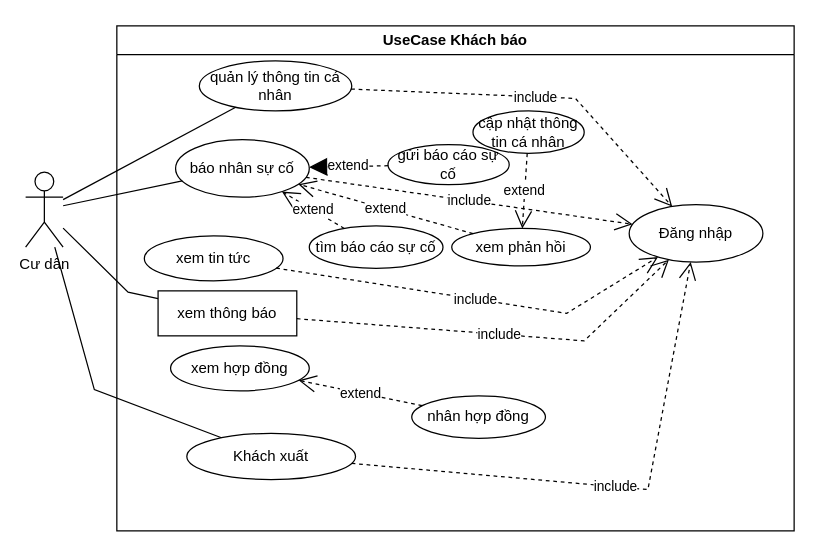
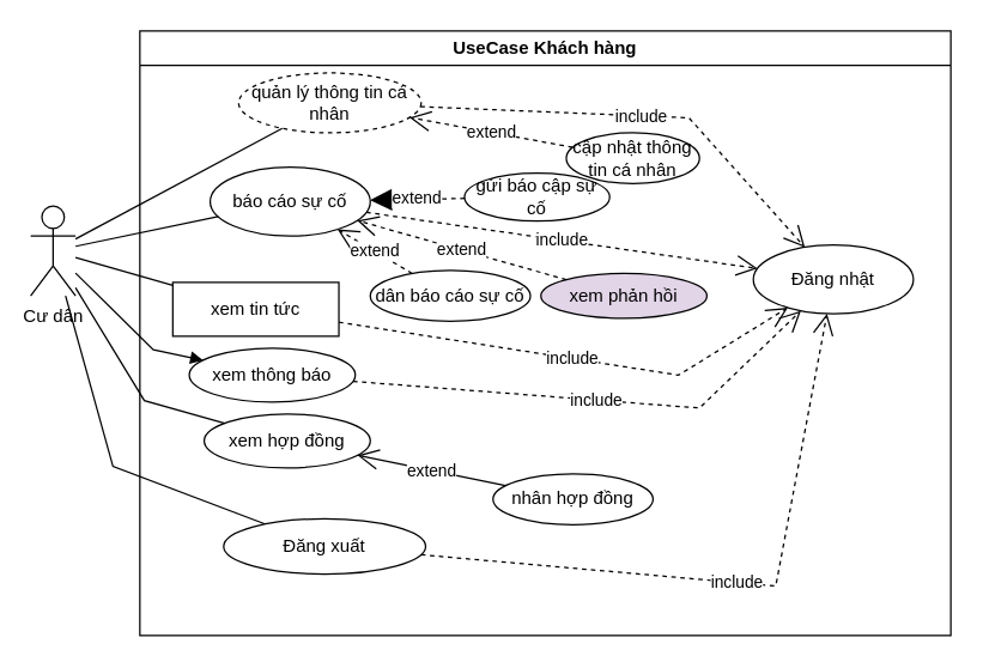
  <mxCell id="0" />
  <mxCell id="1" parent="0" />
- <mxCell id="2" value="UseCase Khách báo" style="swimlane;whiteSpace=wrap;html=1;" parent="1" vertex="1"><mxGeometry x="93" y="20" width="542" height="404" as="geometry" /></mxCell>
- <mxCell id="3" value="quản lý thông tin cá nhân" style="ellipse;whiteSpace=wrap;html=1;" parent="2" vertex="1"><mxGeometry x="66" y="28" width="122" height="40" as="geometry" /></mxCell>
+ <mxCell id="2" value="UseCase Khách hàng" style="swimlane;whiteSpace=wrap;html=1;" parent="1" vertex="1"><mxGeometry x="93" y="20" width="542" height="404" as="geometry" /></mxCell>
+ <mxCell id="3" value="quản lý thông tin cá nhân" style="ellipse;whiteSpace=wrap;html=1;dashed=1;" parent="2" vertex="1"><mxGeometry x="66" y="28" width="122" height="40" as="geometry" /></mxCell>
  <mxCell id="4" value="cập nhật thông tin cá nhân" style="ellipse;whiteSpace=wrap;html=1;" parent="2" vertex="1"><mxGeometry x="285" y="68" width="89" height="34" as="geometry" /></mxCell>
- <mxCell id="5" value="Đăng nhập" style="ellipse;whiteSpace=wrap;html=1;" parent="2" vertex="1"><mxGeometry x="410" y="143" width="107" height="46" as="geometry" /></mxCell>
- <mxCell id="6" value="báo nhân sự cố" style="ellipse;whiteSpace=wrap;html=1;" parent="2" vertex="1"><mxGeometry x="47" y="91" width="107" height="46" as="geometry" /></mxCell>
- <mxCell id="7" value="xem phản hồi" style="ellipse;whiteSpace=wrap;html=1;" parent="2" vertex="1"><mxGeometry x="268" y="162" width="111" height="30" as="geometry" /></mxCell>
- <mxCell id="8" value="xem tin tức" style="ellipse;whiteSpace=wrap;html=1;" parent="2" vertex="1"><mxGeometry x="22" y="168" width="111" height="36" as="geometry" /></mxCell>
- <mxCell id="9" value="xem thông báo" style="whiteSpace=wrap;html=1;rounded=0;" parent="2" vertex="1"><mxGeometry x="33" y="212" width="111" height="36" as="geometry" /></mxCell>
+ <mxCell id="5" value="Đăng nhật" style="ellipse;whiteSpace=wrap;html=1;" parent="2" vertex="1"><mxGeometry x="410" y="143" width="107" height="46" as="geometry" /></mxCell>
+ <mxCell id="6" value="báo cáo sự cố" style="ellipse;whiteSpace=wrap;html=1;" parent="2" vertex="1"><mxGeometry x="47" y="91" width="107" height="46" as="geometry" /></mxCell>
+ <mxCell id="7" value="xem phản hồi" style="ellipse;whiteSpace=wrap;html=1;fillColor=#e1d5e7;" parent="2" vertex="1"><mxGeometry x="268" y="162" width="111" height="30" as="geometry" /></mxCell>
+ <mxCell id="8" value="xem tin tức" style="whiteSpace=wrap;html=1;rounded=0;" parent="2" vertex="1"><mxGeometry x="22" y="168" width="111" height="36" as="geometry" /></mxCell>
+ <mxCell id="9" value="xem thông báo" style="ellipse;whiteSpace=wrap;html=1;" parent="2" vertex="1"><mxGeometry x="33" y="212" width="111" height="36" as="geometry" /></mxCell>
  <mxCell id="10" value="xem hợp đồng" style="ellipse;whiteSpace=wrap;html=1;" parent="2" vertex="1"><mxGeometry x="43" y="256" width="111" height="36" as="geometry" /></mxCell>
  <mxCell id="11" value="extend" style="endArrow=open;endSize=12;dashed=1;html=1;rounded=0;" parent="2" source="7" target="6" edge="1"><mxGeometry width="160" relative="1" as="geometry"><mxPoint x="204" y="267" as="sourcePoint" /><mxPoint x="364" y="267" as="targetPoint" /></mxGeometry></mxCell>
- <mxCell id="12" value="extend" style="endArrow=open;endSize=12;dashed=1;html=1;rounded=0;" parent="2" source="4" target="7" edge="1"><mxGeometry width="160" relative="1" as="geometry"><mxPoint x="281" y="111" as="sourcePoint" /><mxPoint x="193" y="86" as="targetPoint" /></mxGeometry></mxCell>
+ <mxCell id="12" value="extend" style="endArrow=open;endSize=12;dashed=1;html=1;rounded=0;" parent="2" source="4" target="3" edge="1"><mxGeometry width="160" relative="1" as="geometry"><mxPoint x="281" y="111" as="sourcePoint" /><mxPoint x="193" y="86" as="targetPoint" /></mxGeometry></mxCell>
  <mxCell id="13" value="include" style="endArrow=open;endSize=12;dashed=1;html=1;rounded=0;" parent="2" source="9" target="5" edge="1"><mxGeometry width="160" relative="1" as="geometry"><mxPoint x="224" y="298" as="sourcePoint" /><mxPoint x="438" y="193" as="targetPoint" /><Array as="points"><mxPoint x="374" y="252" /></Array></mxGeometry></mxCell>
  <mxCell id="14" value="include" style="endArrow=open;endSize=12;dashed=1;html=1;rounded=0;" parent="2" source="8" target="5" edge="1"><mxGeometry width="160" relative="1" as="geometry"><mxPoint x="234" y="308" as="sourcePoint" /><mxPoint x="448" y="203" as="targetPoint" /><Array as="points"><mxPoint x="360" y="230" /></Array></mxGeometry></mxCell>
  <mxCell id="15" value="include" style="endArrow=open;endSize=12;dashed=1;html=1;rounded=0;" parent="2" source="6" target="5" edge="1"><mxGeometry width="160" relative="1" as="geometry"><mxPoint x="179.002" y="103.936" as="sourcePoint" /><mxPoint x="451.77" y="175" as="targetPoint" /></mxGeometry></mxCell>
  <mxCell id="16" value="include" style="endArrow=open;endSize=12;dashed=1;html=1;rounded=0;" parent="2" source="3" target="5" edge="1"><mxGeometry width="160" relative="1" as="geometry"><mxPoint x="254" y="323" as="sourcePoint" /><mxPoint x="468" y="218" as="targetPoint" /><Array as="points"><mxPoint x="367" y="58" /></Array></mxGeometry></mxCell>
- <mxCell id="17" value="Khách xuất" style="ellipse;whiteSpace=wrap;html=1;" parent="2" vertex="1"><mxGeometry x="56" y="326" width="135" height="37" as="geometry" /></mxCell>
+ <mxCell id="17" value="Đăng xuất" style="ellipse;whiteSpace=wrap;html=1;" parent="2" vertex="1"><mxGeometry x="56" y="326" width="135" height="37" as="geometry" /></mxCell>
  <mxCell id="18" value="include" style="endArrow=open;endSize=12;dashed=1;html=1;rounded=0;" parent="2" source="17" target="5" edge="1"><mxGeometry width="160" relative="1" as="geometry"><mxPoint x="296" y="354" as="sourcePoint" /><mxPoint x="456" y="354" as="targetPoint" /><Array as="points"><mxPoint x="425" y="371" /></Array></mxGeometry></mxCell>
- <mxCell id="19" value="tìm báo cáo sự cố" style="ellipse;whiteSpace=wrap;html=1;" parent="2" vertex="1"><mxGeometry x="154" y="160" width="107" height="34" as="geometry" /></mxCell>
+ <mxCell id="19" value="dân báo cáo sự cố" style="ellipse;whiteSpace=wrap;html=1;" parent="2" vertex="1"><mxGeometry x="154" y="160" width="107" height="34" as="geometry" /></mxCell>
  <mxCell id="20" value="nhân hợp đồng" style="ellipse;whiteSpace=wrap;html=1;" parent="2" vertex="1"><mxGeometry x="236" y="296" width="107" height="34" as="geometry" /></mxCell>
  <mxCell id="21" value="extend" style="endArrow=open;endSize=12;dashed=1;html=1;rounded=0;" parent="2" source="19" target="6" edge="1"><mxGeometry width="160" relative="1" as="geometry"><mxPoint x="295" y="101" as="sourcePoint" /><mxPoint x="232" y="82" as="targetPoint" /></mxGeometry></mxCell>
- <mxCell id="22" value="extend" style="endArrow=open;endSize=12;dashed=1;html=1;rounded=0;" parent="2" source="20" target="10" edge="1"><mxGeometry width="160" relative="1" as="geometry"><mxPoint x="304" y="89" as="sourcePoint" /><mxPoint x="241" y="70" as="targetPoint" /></mxGeometry></mxCell>
- <mxCell id="23" value="gửi báo cáo sự cố" style="ellipse;whiteSpace=wrap;html=1;" parent="2" vertex="1"><mxGeometry x="217" y="95" width="97" height="32" as="geometry" /></mxCell>
+ <mxCell id="22" value="extend" style="endArrow=open;endSize=12;dashed=0;html=1;rounded=0;" parent="2" source="20" target="10" edge="1"><mxGeometry width="160" relative="1" as="geometry"><mxPoint x="304" y="89" as="sourcePoint" /><mxPoint x="241" y="70" as="targetPoint" /></mxGeometry></mxCell>
+ <mxCell id="23" value="gửi báo cập sự cố" style="ellipse;whiteSpace=wrap;html=1;" parent="2" vertex="1"><mxGeometry x="217" y="95" width="97" height="32" as="geometry" /></mxCell>
  <mxCell id="24" value="extend" style="endArrow=block;endSize=12;dashed=1;html=1;rounded=0;" parent="2" source="23" target="6" edge="1"><mxGeometry width="160" relative="1" as="geometry"><mxPoint x="294" y="102" as="sourcePoint" /><mxPoint x="183" y="71" as="targetPoint" /></mxGeometry></mxCell>
  <mxCell id="25" value="Cư dân" style="shape=umlActor;verticalLabelPosition=bottom;verticalAlign=top;html=1;" parent="1" vertex="1"><mxGeometry x="20" y="137" width="30" height="60" as="geometry" /></mxCell>
  <mxCell id="26" value="" style="endArrow=none;html=1;rounded=0;" parent="1" source="25" target="3" edge="1"><mxGeometry width="50" height="50" relative="1" as="geometry"><mxPoint x="274" y="215" as="sourcePoint" /><mxPoint x="324" y="165" as="targetPoint" /></mxGeometry></mxCell>
  <mxCell id="27" value="" style="endArrow=none;html=1;rounded=0;" parent="1" source="25" target="6" edge="1"><mxGeometry width="50" height="50" relative="1" as="geometry"><mxPoint x="88" y="168" as="sourcePoint" /><mxPoint x="202" y="96" as="targetPoint" /></mxGeometry></mxCell>
- <mxCell id="29" value="" style="endArrow=none;html=1;rounded=0;" parent="1" source="25" target="9" edge="1"><mxGeometry width="50" height="50" relative="1" as="geometry"><mxPoint x="108" y="188" as="sourcePoint" /><mxPoint x="222" y="116" as="targetPoint" /><Array as="points"><mxPoint x="102" y="233" /></Array></mxGeometry></mxCell>
+ <mxCell id="28" value="" style="endArrow=none;html=1;rounded=0;" parent="1" source="25" target="8" edge="1"><mxGeometry width="50" height="50" relative="1" as="geometry"><mxPoint x="98" y="178" as="sourcePoint" /><mxPoint x="212" y="106" as="targetPoint" /></mxGeometry></mxCell>
+ <mxCell id="29" value="" style="endArrow=block;html=1;rounded=0;" parent="1" source="25" target="9" edge="1"><mxGeometry width="50" height="50" relative="1" as="geometry"><mxPoint x="108" y="188" as="sourcePoint" /><mxPoint x="222" y="116" as="targetPoint" /><Array as="points"><mxPoint x="102" y="233" /></Array></mxGeometry></mxCell>
+ <mxCell id="30" value="" style="endArrow=none;html=1;rounded=0;" parent="1" source="25" target="10" edge="1"><mxGeometry width="50" height="50" relative="1" as="geometry"><mxPoint x="118" y="198" as="sourcePoint" /><mxPoint x="232" y="126" as="targetPoint" /><Array as="points"><mxPoint x="96" y="267" /></Array></mxGeometry></mxCell>
  <mxCell id="31" value="" style="endArrow=none;html=1;rounded=0;" parent="1" source="25" target="17" edge="1"><mxGeometry width="50" height="50" relative="1" as="geometry"><mxPoint x="128" y="208" as="sourcePoint" /><mxPoint x="242" y="136" as="targetPoint" /><Array as="points"><mxPoint x="75" y="311" /></Array></mxGeometry></mxCell>
